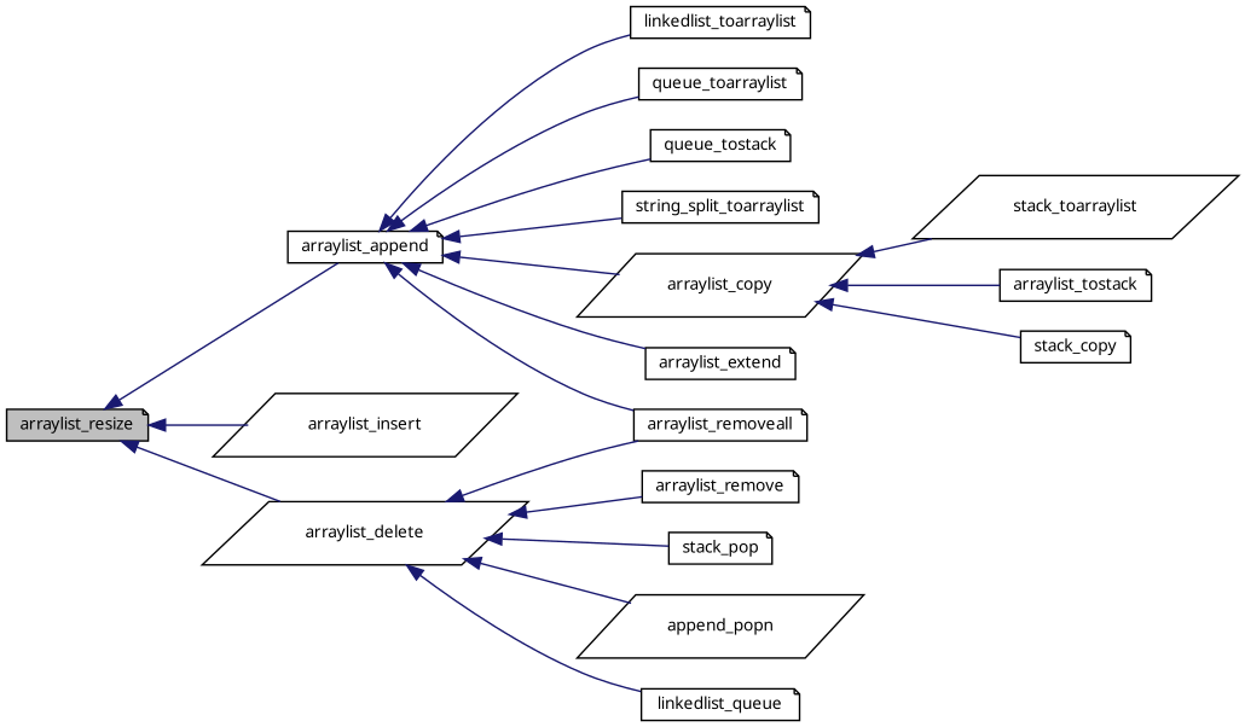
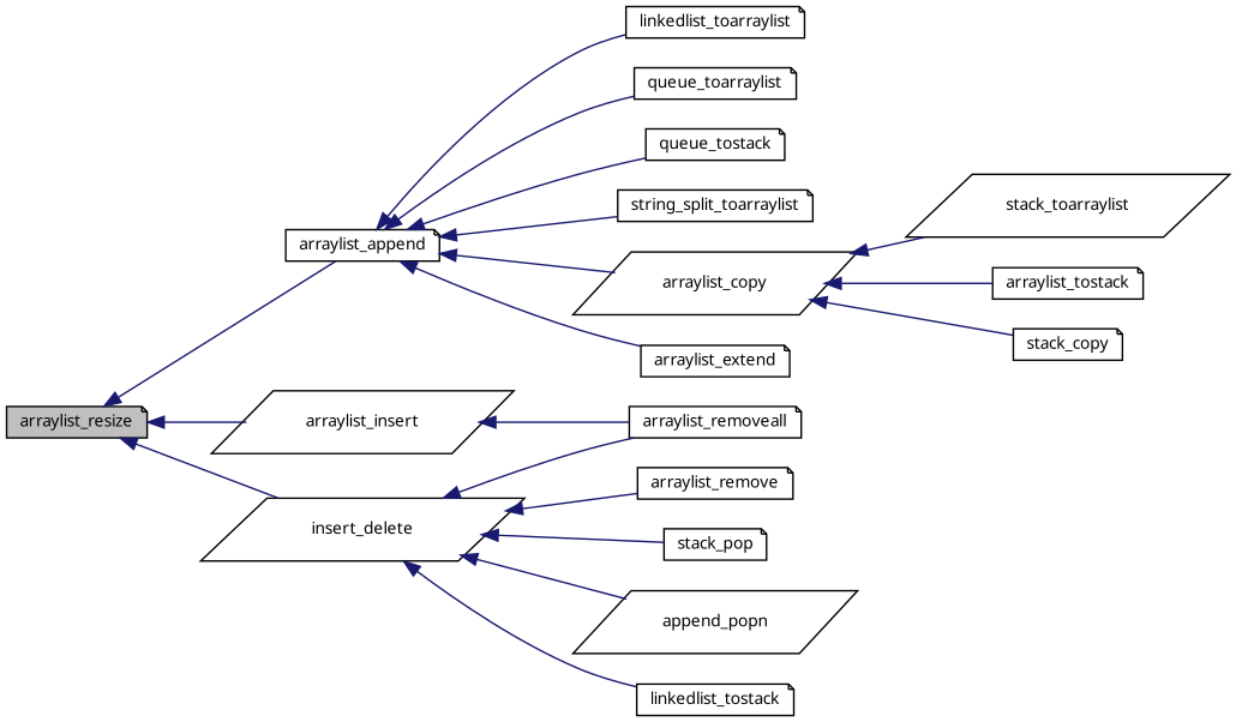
  digraph {
    fontname="Noto Sans"
    rankdir=LR
    node [color=black fillcolor=white fontname="Noto Sans" fontsize=10 shape=note style=filled]
    edge [color=midnightblue dir=back fontname="Noto Sans" fontsize=10 labelfontname=Helvetica labelfontsize=10 style=solid]
    n1 [fillcolor=grey75 fontcolor=black height=0.2 label=arraylist_resize width=0.4]
    n2 [height=0.2 label=arraylist_append width=0.4]
    n3 [height=0.2 label=arraylist_insert shape=parallelogram width=0.4]
-   n4 [height=0.2 label=arraylist_delete shape=parallelogram width=0.4]
+   n4 [height=0.2 label=insert_delete shape=parallelogram width=0.4]
    n5 [height=0.2 label=arraylist_removeall width=0.4]
    n6 [height=0.2 label=arraylist_copy shape=parallelogram width=0.4]
    n7 [height=0.2 label=arraylist_extend width=0.4]
    n8 [height=0.2 label=linkedlist_toarraylist width=0.4]
    n9 [height=0.2 label=queue_toarraylist width=0.4]
    n10 [height=0.2 label=queue_tostack width=0.4]
    n11 [height=0.2 label=string_split_toarraylist width=0.4]
-   n12 [height=0.2 label=linkedlist_queue width=0.4]
+   n12 [height=0.2 label=linkedlist_tostack width=0.4]
    n13 [height=0.2 label=arraylist_remove width=0.4]
    n14 [height=0.2 label=stack_pop width=0.4]
    n15 [height=0.2 label=append_popn shape=parallelogram width=0.4]
    n16 [height=0.2 label=stack_toarraylist shape=parallelogram width=0.4]
    n17 [height=0.2 label=arraylist_tostack width=0.4]
    n18 [height=0.2 label=stack_copy width=0.4]
    n1 -> n2
    n1 -> n3
    n1 -> n4
-   n2 -> n5
+   n3 -> n5
    n2 -> n6
    n2 -> n7
    n2 -> n8
    n2 -> n9
    n2 -> n10
    n2 -> n11
    n4 -> n5
    n4 -> n12
    n4 -> n13
    n4 -> n14
    n4 -> n15
    n6 -> n16
    n6 -> n17
    n6 -> n18
  }
